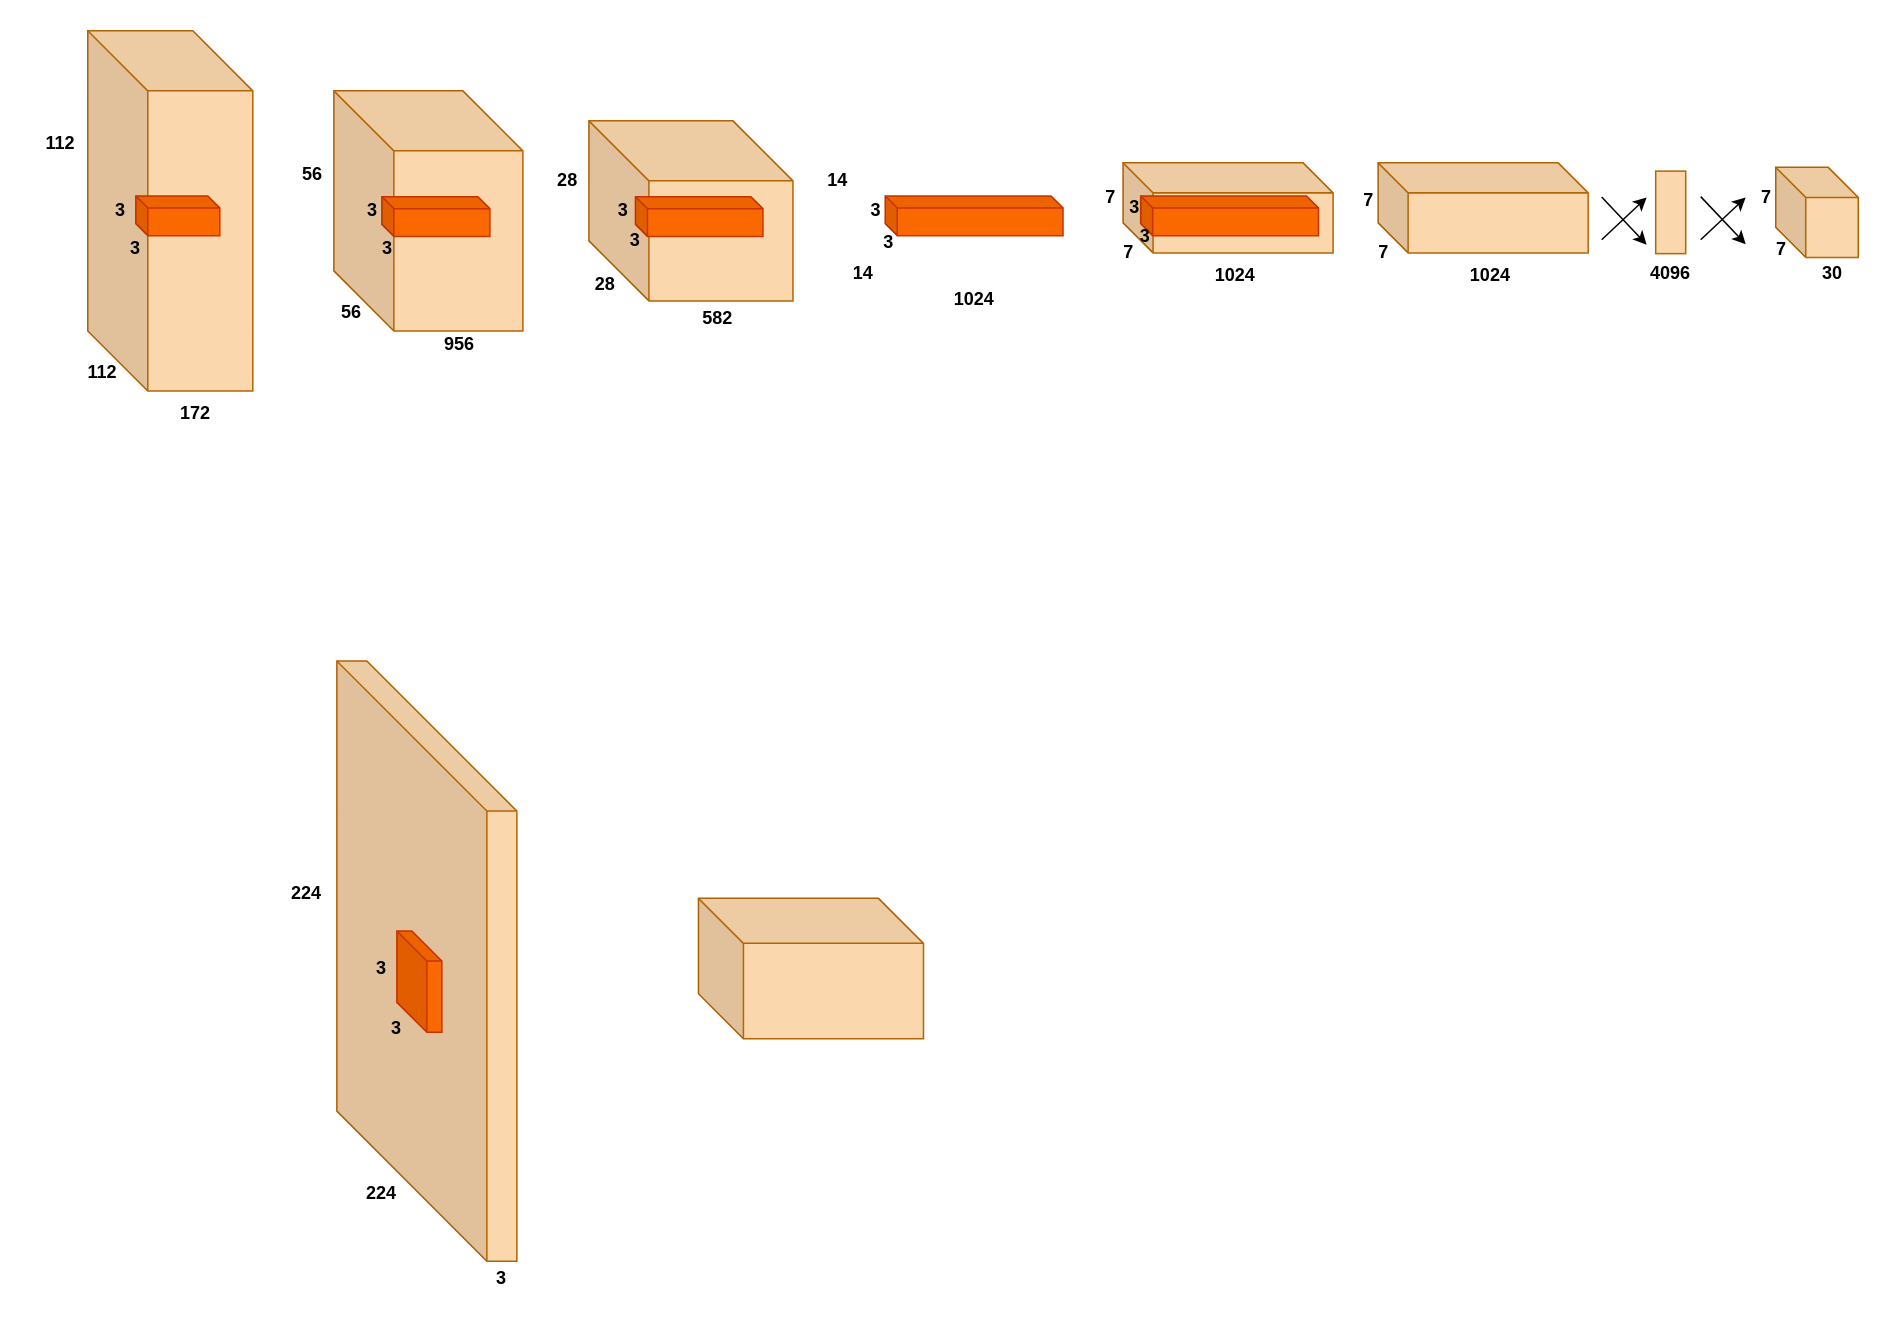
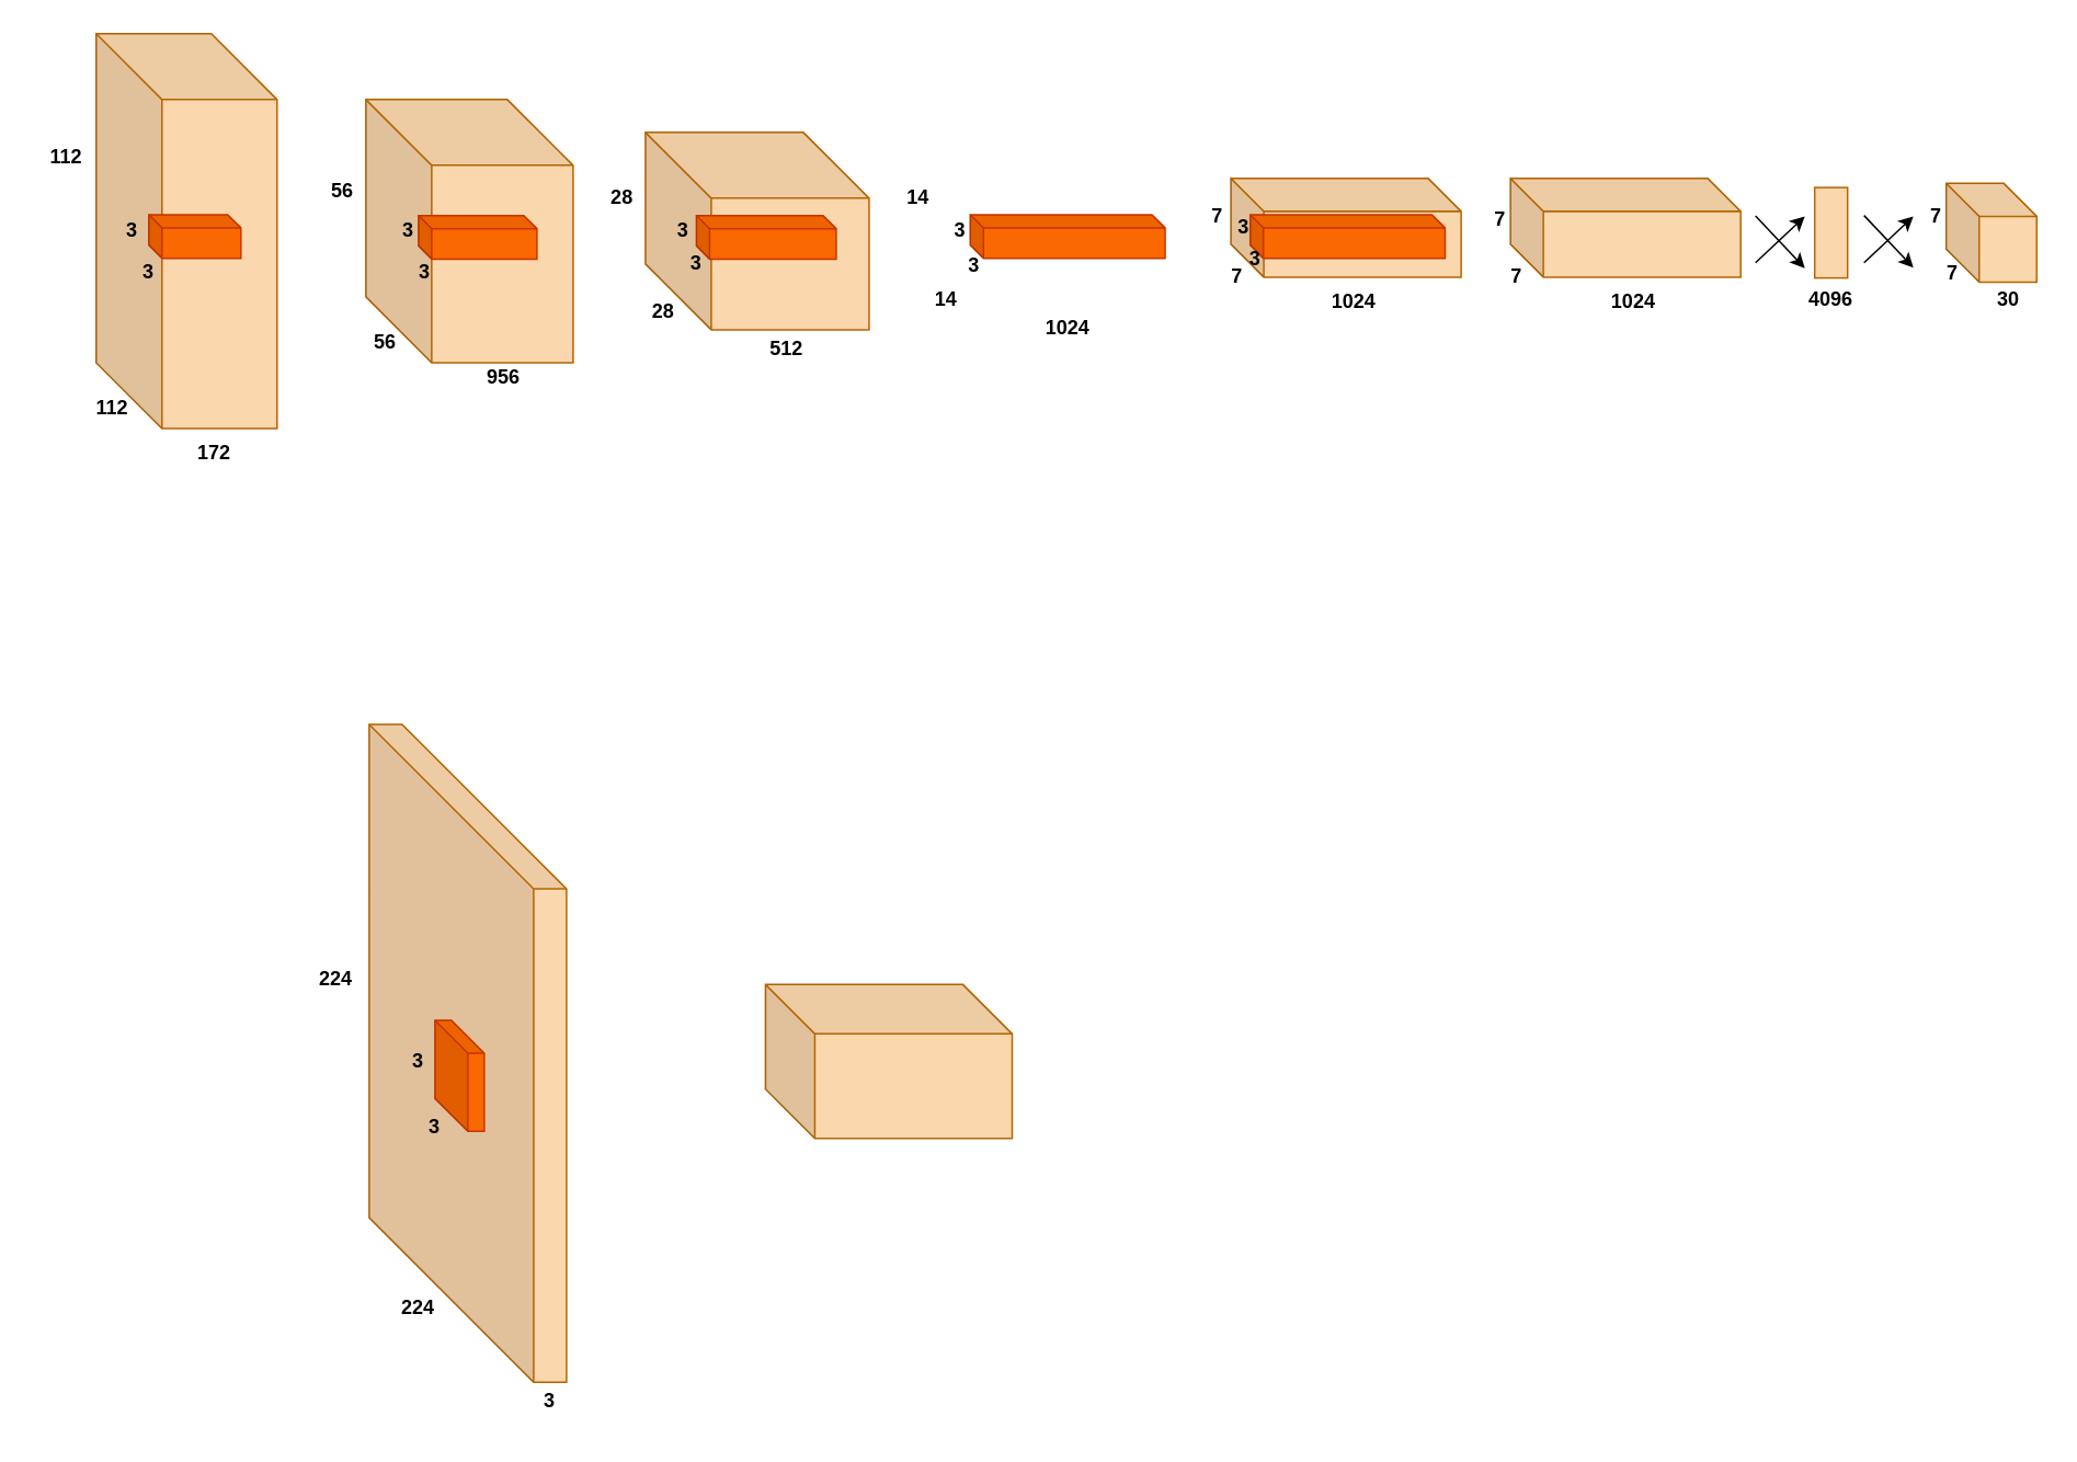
  <mxCell id="0" />
  <mxCell id="1" parent="0" />
  <mxCell id="2" value="" style="shape=cube;whiteSpace=wrap;html=1;boundedLbl=1;backgroundOutline=1;darkOpacity=0.05;darkOpacity2=0.1;size=100;perimeterSpacing=0;strokeColor=#b46504;fillColor=#fad7ac;" parent="1" vertex="1"><mxGeometry x="224" y="440" width="120" height="400" as="geometry" /></mxCell>
  <mxCell id="3" value="3" style="text;html=1;strokeColor=none;fillColor=none;align=center;verticalAlign=middle;whiteSpace=wrap;rounded=0;fontStyle=1" parent="1" vertex="1"><mxGeometry x="314" y="837" width="40" height="30" as="geometry" /></mxCell>
  <mxCell id="4" value="224" style="text;html=1;strokeColor=none;fillColor=none;align=center;verticalAlign=middle;whiteSpace=wrap;rounded=0;fontStyle=1" parent="1" vertex="1"><mxGeometry x="234" y="780" width="40" height="30" as="geometry" /></mxCell>
  <mxCell id="5" value="224" style="text;html=1;strokeColor=none;fillColor=none;align=center;verticalAlign=middle;whiteSpace=wrap;rounded=0;fontStyle=1" parent="1" vertex="1"><mxGeometry x="184" y="580" width="40" height="30" as="geometry" /></mxCell>
  <mxCell id="6" value="3" style="text;html=1;strokeColor=none;fillColor=none;align=center;verticalAlign=middle;whiteSpace=wrap;rounded=0;fontStyle=1" parent="1" vertex="1"><mxGeometry x="244" y="670" width="40" height="30" as="geometry" /></mxCell>
  <mxCell id="7" value="3" style="text;html=1;strokeColor=none;fillColor=none;align=center;verticalAlign=middle;whiteSpace=wrap;rounded=0;fontStyle=1" parent="1" vertex="1"><mxGeometry x="234" y="630" width="40" height="30" as="geometry" /></mxCell>
  <mxCell id="8" value="" style="shape=cube;whiteSpace=wrap;html=1;boundedLbl=1;backgroundOutline=1;darkOpacity=0.05;darkOpacity2=0.1;strokeColor=#b46504;fillColor=#fad7ac;size=40;" parent="1" vertex="1"><mxGeometry x="58" y="20" width="110" height="240" as="geometry" /></mxCell>
  <mxCell id="9" value="" style="shape=cube;whiteSpace=wrap;html=1;boundedLbl=1;backgroundOutline=1;darkOpacity=0.05;darkOpacity2=0.1;strokeColor=#C73500;fillColor=#fa6800;fontColor=#000000;size=8;" parent="1" vertex="1"><mxGeometry x="90" y="130" width="56" height="26.5" as="geometry" /></mxCell>
  <mxCell id="10" value="3" style="text;html=1;strokeColor=none;fillColor=none;align=center;verticalAlign=middle;whiteSpace=wrap;rounded=0;fontStyle=1" parent="1" vertex="1"><mxGeometry x="70" y="149.5" width="40" height="30" as="geometry" /></mxCell>
  <mxCell id="11" value="3" style="text;html=1;strokeColor=none;fillColor=none;align=center;verticalAlign=middle;whiteSpace=wrap;rounded=0;fontStyle=1" parent="1" vertex="1"><mxGeometry x="60" y="124.5" width="40" height="30" as="geometry" /></mxCell>
  <mxCell id="12" value="112" style="text;html=1;strokeColor=none;fillColor=none;align=center;verticalAlign=middle;whiteSpace=wrap;rounded=0;fontStyle=1" parent="1" vertex="1"><mxGeometry x="20" y="80" width="40" height="30" as="geometry" /></mxCell>
  <mxCell id="13" value="112" style="text;html=1;strokeColor=none;fillColor=none;align=center;verticalAlign=middle;whiteSpace=wrap;rounded=0;fontStyle=1" parent="1" vertex="1"><mxGeometry x="48" y="233" width="40" height="30" as="geometry" /></mxCell>
  <mxCell id="14" value="172" style="text;html=1;strokeColor=none;fillColor=none;align=center;verticalAlign=middle;whiteSpace=wrap;rounded=0;fontStyle=1" parent="1" vertex="1"><mxGeometry x="110" y="260" width="40" height="30" as="geometry" /></mxCell>
  <mxCell id="15" value="" style="shape=cube;whiteSpace=wrap;html=1;boundedLbl=1;backgroundOutline=1;darkOpacity=0.05;darkOpacity2=0.1;strokeColor=#b46504;fillColor=#fad7ac;size=40;" parent="1" vertex="1"><mxGeometry x="222" y="60" width="126" height="160" as="geometry" /></mxCell>
  <mxCell id="16" value="" style="shape=cube;whiteSpace=wrap;html=1;boundedLbl=1;backgroundOutline=1;darkOpacity=0.05;darkOpacity2=0.1;strokeColor=#C73500;fillColor=#fa6800;fontColor=#000000;" parent="1" vertex="1"><mxGeometry x="264" y="620" width="30" height="67.5" as="geometry" /></mxCell>
  <mxCell id="17" value="56" style="text;html=1;strokeColor=none;fillColor=none;align=center;verticalAlign=middle;whiteSpace=wrap;rounded=0;fontStyle=1" parent="1" vertex="1"><mxGeometry x="188" y="100.5" width="40" height="30" as="geometry" /></mxCell>
  <mxCell id="18" value="56" style="text;html=1;strokeColor=none;fillColor=none;align=center;verticalAlign=middle;whiteSpace=wrap;rounded=0;fontStyle=1" parent="1" vertex="1"><mxGeometry x="214" y="200" width="40" height="15" as="geometry" /></mxCell>
  <mxCell id="19" value="" style="shape=cube;whiteSpace=wrap;html=1;boundedLbl=1;backgroundOutline=1;darkOpacity=0.05;darkOpacity2=0.1;strokeColor=#C73500;fillColor=#fa6800;fontColor=#000000;size=8;" parent="1" vertex="1"><mxGeometry x="254" y="130.5" width="72" height="26.5" as="geometry" /></mxCell>
  <mxCell id="20" value="3" style="text;html=1;strokeColor=none;fillColor=none;align=center;verticalAlign=middle;whiteSpace=wrap;rounded=0;fontStyle=1" parent="1" vertex="1"><mxGeometry x="238" y="150" width="40" height="30" as="geometry" /></mxCell>
  <mxCell id="21" value="3" style="text;html=1;strokeColor=none;fillColor=none;align=center;verticalAlign=middle;whiteSpace=wrap;rounded=0;fontStyle=1" parent="1" vertex="1"><mxGeometry x="228" y="125" width="40" height="30" as="geometry" /></mxCell>
  <mxCell id="22" value="" style="shape=cube;whiteSpace=wrap;html=1;boundedLbl=1;backgroundOutline=1;darkOpacity=0.05;darkOpacity2=0.1;strokeColor=#b46504;fillColor=#fad7ac;size=40;" parent="1" vertex="1"><mxGeometry x="392" y="80" width="136" height="120" as="geometry" /></mxCell>
  <mxCell id="23" value="956" style="text;html=1;strokeColor=none;fillColor=none;align=center;verticalAlign=middle;whiteSpace=wrap;rounded=0;fontStyle=1" parent="1" vertex="1"><mxGeometry x="286" y="214" width="40" height="30" as="geometry" /></mxCell>
- <mxCell id="24" value="582" style="text;html=1;strokeColor=none;fillColor=none;align=center;verticalAlign=middle;whiteSpace=wrap;rounded=0;fontStyle=1" parent="1" vertex="1"><mxGeometry x="458" y="196.5" width="40" height="30" as="geometry" /></mxCell>
+ <mxCell id="24" value="512" style="text;html=1;strokeColor=none;fillColor=none;align=center;verticalAlign=middle;whiteSpace=wrap;rounded=0;fontStyle=1" parent="1" vertex="1"><mxGeometry x="458" y="196.5" width="40" height="30" as="geometry" /></mxCell>
  <mxCell id="25" value="" style="shape=cube;whiteSpace=wrap;html=1;boundedLbl=1;backgroundOutline=1;darkOpacity=0.05;darkOpacity2=0.1;strokeColor=#C73500;fillColor=#fa6800;fontColor=#000000;size=8;" parent="1" vertex="1"><mxGeometry x="423" y="130.5" width="85" height="26.5" as="geometry" /></mxCell>
  <mxCell id="26" value="3" style="text;html=1;strokeColor=none;fillColor=none;align=center;verticalAlign=middle;whiteSpace=wrap;rounded=0;fontStyle=1" parent="1" vertex="1"><mxGeometry x="403" y="145" width="40" height="30" as="geometry" /></mxCell>
  <mxCell id="27" value="3" style="text;html=1;strokeColor=none;fillColor=none;align=center;verticalAlign=middle;whiteSpace=wrap;rounded=0;fontStyle=1" parent="1" vertex="1"><mxGeometry x="395" y="125" width="40" height="30" as="geometry" /></mxCell>
  <mxCell id="28" value="28" style="text;html=1;strokeColor=none;fillColor=none;align=center;verticalAlign=middle;whiteSpace=wrap;rounded=0;fontStyle=1" parent="1" vertex="1"><mxGeometry x="358" y="105" width="40" height="30" as="geometry" /></mxCell>
  <mxCell id="29" value="28" style="text;html=1;strokeColor=none;fillColor=none;align=center;verticalAlign=middle;whiteSpace=wrap;rounded=0;fontStyle=1" parent="1" vertex="1"><mxGeometry x="383" y="174" width="40" height="30" as="geometry" /></mxCell>
  <mxCell id="30" value="" style="shape=cube;whiteSpace=wrap;html=1;boundedLbl=1;backgroundOutline=1;darkOpacity=0.05;darkOpacity2=0.1;strokeColor=#b46504;fillColor=#fad7ac;size=30;" parent="1" vertex="1"><mxGeometry x="465" y="598.19" width="150" height="93.62" as="geometry" /></mxCell>
  <mxCell id="31" value="1024" style="text;html=1;strokeColor=none;fillColor=none;align=center;verticalAlign=middle;whiteSpace=wrap;rounded=0;fontStyle=1" parent="1" vertex="1"><mxGeometry x="628.75" y="184" width="40" height="30" as="geometry" /></mxCell>
  <mxCell id="32" value="14" style="text;html=1;strokeColor=none;fillColor=none;align=center;verticalAlign=middle;whiteSpace=wrap;rounded=0;fontStyle=1" parent="1" vertex="1"><mxGeometry x="538" y="105" width="40" height="30" as="geometry" /></mxCell>
  <mxCell id="33" value="14" style="text;html=1;strokeColor=none;fillColor=none;align=center;verticalAlign=middle;whiteSpace=wrap;rounded=0;fontStyle=1" parent="1" vertex="1"><mxGeometry x="555" y="166.5" width="40" height="30" as="geometry" /></mxCell>
  <mxCell id="34" value="" style="shape=cube;whiteSpace=wrap;html=1;boundedLbl=1;backgroundOutline=1;darkOpacity=0.05;darkOpacity2=0.1;strokeColor=#C73500;fillColor=#fa6800;fontColor=#000000;size=8;" parent="1" vertex="1"><mxGeometry x="589.5" y="130" width="118.5" height="26.5" as="geometry" /></mxCell>
  <mxCell id="35" value="3" style="text;html=1;strokeColor=none;fillColor=none;align=center;verticalAlign=middle;whiteSpace=wrap;rounded=0;fontStyle=1" parent="1" vertex="1"><mxGeometry x="572" y="146" width="40" height="30" as="geometry" /></mxCell>
  <mxCell id="36" value="3" style="text;html=1;strokeColor=none;fillColor=none;align=center;verticalAlign=middle;whiteSpace=wrap;rounded=0;fontStyle=1" parent="1" vertex="1"><mxGeometry x="568" y="125" width="31" height="30" as="geometry" /></mxCell>
  <mxCell id="37" value="" style="shape=cube;whiteSpace=wrap;html=1;boundedLbl=1;backgroundOutline=1;darkOpacity=0.05;darkOpacity2=0.1;strokeColor=#b46504;fillColor=#fad7ac;size=20;" parent="1" vertex="1"><mxGeometry x="748" y="108" width="140" height="60" as="geometry" /></mxCell>
  <mxCell id="38" value="" style="shape=cube;whiteSpace=wrap;html=1;boundedLbl=1;backgroundOutline=1;darkOpacity=0.05;darkOpacity2=0.1;strokeColor=#C73500;fillColor=#fa6800;fontColor=#000000;size=8;" parent="1" vertex="1"><mxGeometry x="759.75" y="130" width="118.5" height="26.5" as="geometry" /></mxCell>
  <mxCell id="39" value="7" style="text;html=1;strokeColor=none;fillColor=none;align=center;verticalAlign=middle;whiteSpace=wrap;rounded=0;fontStyle=1" parent="1" vertex="1"><mxGeometry x="719.75" y="116" width="40" height="30" as="geometry" /></mxCell>
  <mxCell id="40" value="7" style="text;html=1;strokeColor=none;fillColor=none;align=center;verticalAlign=middle;whiteSpace=wrap;rounded=0;fontStyle=1" parent="1" vertex="1"><mxGeometry x="732" y="152.5" width="40" height="30" as="geometry" /></mxCell>
  <mxCell id="41" value="3" style="text;html=1;strokeColor=none;fillColor=none;align=center;verticalAlign=middle;whiteSpace=wrap;rounded=0;fontStyle=1" parent="1" vertex="1"><mxGeometry x="743" y="124.5" width="26" height="26.5" as="geometry" /></mxCell>
  <mxCell id="42" value="3" style="text;html=1;strokeColor=none;fillColor=none;align=center;verticalAlign=middle;whiteSpace=wrap;rounded=0;fontStyle=1" parent="1" vertex="1"><mxGeometry x="743" y="142" width="40" height="30" as="geometry" /></mxCell>
  <mxCell id="43" value="1024" style="text;html=1;strokeColor=none;fillColor=none;align=center;verticalAlign=middle;whiteSpace=wrap;rounded=0;fontStyle=1" parent="1" vertex="1"><mxGeometry x="803" y="168" width="40" height="30" as="geometry" /></mxCell>
  <mxCell id="44" value="" style="shape=cube;whiteSpace=wrap;html=1;boundedLbl=1;backgroundOutline=1;darkOpacity=0.05;darkOpacity2=0.1;strokeColor=#b46504;fillColor=#fad7ac;size=20;" parent="1" vertex="1"><mxGeometry x="918" y="108" width="140" height="60" as="geometry" /></mxCell>
  <mxCell id="45" value="7" style="text;html=1;strokeColor=none;fillColor=none;align=center;verticalAlign=middle;whiteSpace=wrap;rounded=0;fontStyle=1" parent="1" vertex="1"><mxGeometry x="902" y="152.5" width="40" height="30" as="geometry" /></mxCell>
  <mxCell id="46" value="1024" style="text;html=1;strokeColor=none;fillColor=none;align=center;verticalAlign=middle;whiteSpace=wrap;rounded=0;fontStyle=1" parent="1" vertex="1"><mxGeometry x="973" y="168" width="40" height="30" as="geometry" /></mxCell>
  <mxCell id="47" value="7" style="text;html=1;strokeColor=none;fillColor=none;align=center;verticalAlign=middle;whiteSpace=wrap;rounded=0;fontStyle=1" parent="1" vertex="1"><mxGeometry x="892" y="118" width="40" height="30" as="geometry" /></mxCell>
  <mxCell id="48" value="" style="rounded=0;whiteSpace=wrap;html=1;strokeColor=#b46504;fillColor=#fad7ac;rotation=90;" parent="1" vertex="1"><mxGeometry x="1085.5" y="131" width="55" height="20" as="geometry" /></mxCell>
  <mxCell id="49" value="4096" style="text;html=1;strokeColor=none;fillColor=none;align=center;verticalAlign=middle;whiteSpace=wrap;rounded=0;fontStyle=1" parent="1" vertex="1"><mxGeometry x="1093" y="166.5" width="40" height="30" as="geometry" /></mxCell>
  <mxCell id="50" value="" style="endArrow=classic;html=1;" parent="1" edge="1"><mxGeometry width="50" height="50" relative="1" as="geometry"><mxPoint x="1067" y="159.25" as="sourcePoint" /><mxPoint x="1097" y="131" as="targetPoint" /></mxGeometry></mxCell>
  <mxCell id="51" value="" style="endArrow=classic;html=1;" parent="1" edge="1"><mxGeometry width="50" height="50" relative="1" as="geometry"><mxPoint x="1067" y="130.75" as="sourcePoint" /><mxPoint x="1097" y="162.5" as="targetPoint" /></mxGeometry></mxCell>
  <mxCell id="52" value="" style="shape=cube;whiteSpace=wrap;html=1;boundedLbl=1;backgroundOutline=1;darkOpacity=0.05;darkOpacity2=0.1;strokeColor=#b46504;fillColor=#fad7ac;size=20;" parent="1" vertex="1"><mxGeometry x="1183" y="111" width="55" height="60" as="geometry" /></mxCell>
  <mxCell id="53" value="30" style="text;html=1;strokeColor=none;fillColor=none;align=center;verticalAlign=middle;whiteSpace=wrap;rounded=0;fontStyle=1" parent="1" vertex="1"><mxGeometry x="1201" y="167" width="40" height="30" as="geometry" /></mxCell>
  <mxCell id="54" value="7" style="text;html=1;strokeColor=none;fillColor=none;align=center;verticalAlign=middle;whiteSpace=wrap;rounded=0;fontStyle=1" parent="1" vertex="1"><mxGeometry x="1167" y="150.5" width="40" height="30" as="geometry" /></mxCell>
  <mxCell id="55" value="7" style="text;html=1;strokeColor=none;fillColor=none;align=center;verticalAlign=middle;whiteSpace=wrap;rounded=0;fontStyle=1" parent="1" vertex="1"><mxGeometry x="1157" y="116" width="40" height="30" as="geometry" /></mxCell>
  <mxCell id="56" value="" style="endArrow=classic;html=1;" parent="1" edge="1"><mxGeometry width="50" height="50" relative="1" as="geometry"><mxPoint x="1133" y="130.5" as="sourcePoint" /><mxPoint x="1163" y="162.25" as="targetPoint" /></mxGeometry></mxCell>
  <mxCell id="57" value="" style="endArrow=classic;html=1;" parent="1" edge="1"><mxGeometry width="50" height="50" relative="1" as="geometry"><mxPoint x="1133" y="159.25" as="sourcePoint" /><mxPoint x="1163" y="131" as="targetPoint" /></mxGeometry></mxCell>
